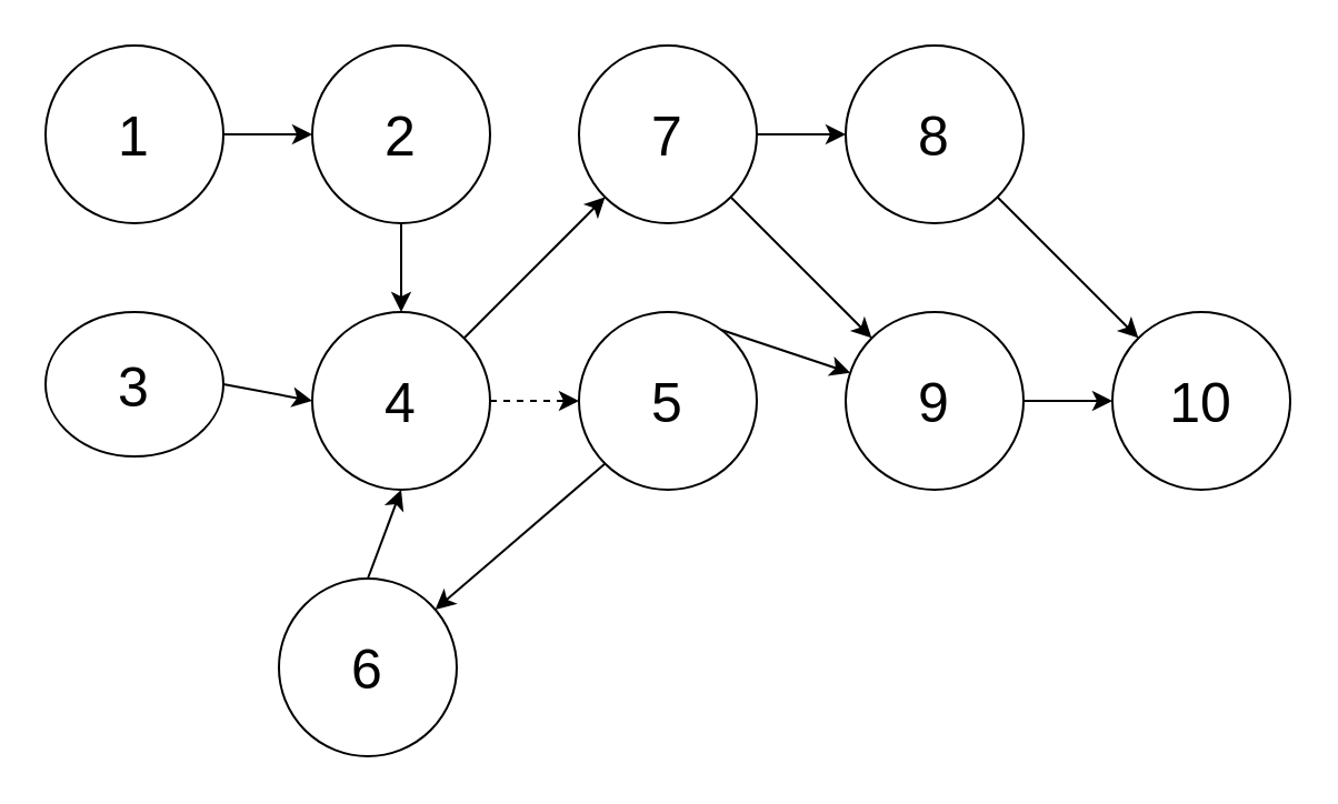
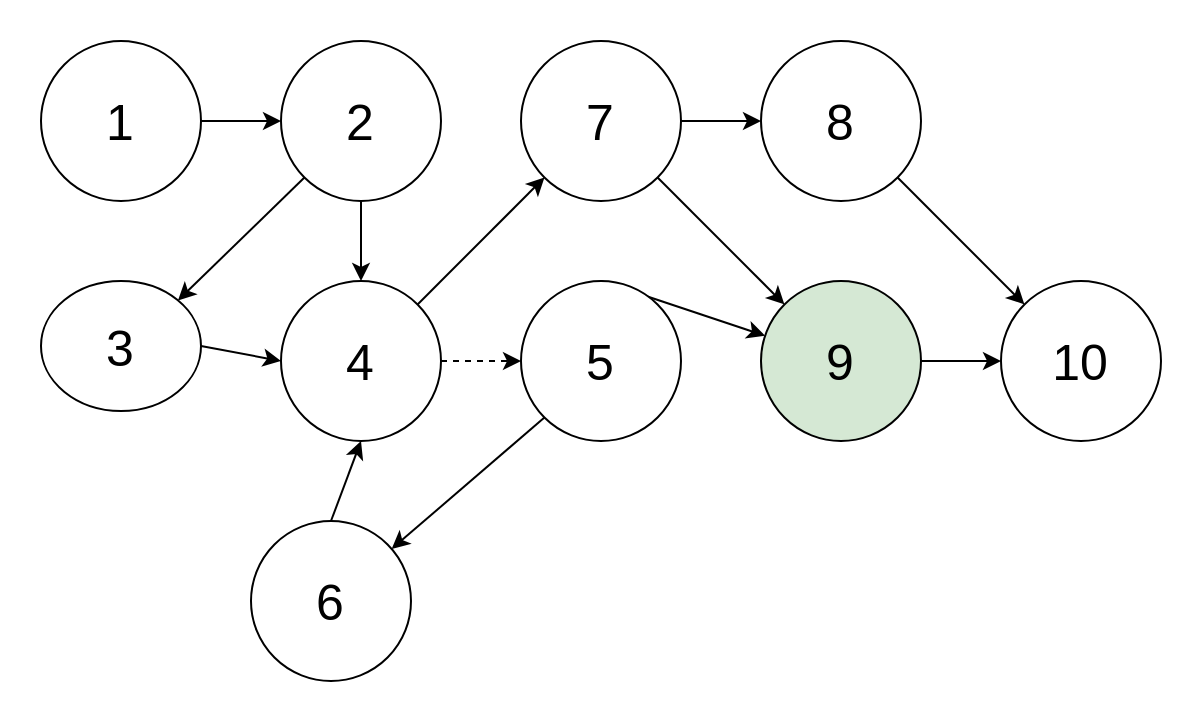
  <mxCell id="0" />
  <mxCell id="1" parent="0" />
  <mxCell id="2" style="edgeStyle=orthogonalEdgeStyle;rounded=0;orthogonalLoop=1;jettySize=auto;html=1;exitX=1;exitY=0.5;exitDx=0;exitDy=0;entryX=0;entryY=0.5;entryDx=0;entryDy=0;fontSize=25;" edge="1" parent="1" source="3" target="6"><mxGeometry relative="1" as="geometry" /></mxCell>
  <mxCell id="3" value="1" style="ellipse;whiteSpace=wrap;html=1;aspect=fixed;fontSize=25;" vertex="1" parent="1"><mxGeometry x="20" y="20" width="80" height="80" as="geometry" /></mxCell>
+ <mxCell id="4" style="rounded=0;orthogonalLoop=1;jettySize=auto;html=1;exitX=0;exitY=1;exitDx=0;exitDy=0;entryX=1;entryY=0;entryDx=0;entryDy=0;fontSize=25;" edge="1" parent="1" source="6" target="8"><mxGeometry relative="1" as="geometry" /></mxCell>
  <mxCell id="5" style="edgeStyle=none;rounded=0;orthogonalLoop=1;jettySize=auto;html=1;exitX=0.5;exitY=1;exitDx=0;exitDy=0;entryX=0.5;entryY=0;entryDx=0;entryDy=0;fontSize=25;" edge="1" parent="1" source="6" target="11"><mxGeometry relative="1" as="geometry" /></mxCell>
  <mxCell id="6" value="2" style="ellipse;whiteSpace=wrap;html=1;aspect=fixed;fontSize=25;" vertex="1" parent="1"><mxGeometry x="140" y="20" width="80" height="80" as="geometry" /></mxCell>
  <mxCell id="7" style="edgeStyle=none;rounded=0;orthogonalLoop=1;jettySize=auto;html=1;exitX=1;exitY=0.5;exitDx=0;exitDy=0;entryX=0;entryY=0.5;entryDx=0;entryDy=0;fontSize=25;" edge="1" parent="1" source="8" target="11"><mxGeometry relative="1" as="geometry" /></mxCell>
  <mxCell id="8" value="3" style="ellipse;whiteSpace=wrap;html=1;aspect=fixed;fontSize=25;" vertex="1" parent="1"><mxGeometry x="20" y="140" width="80" height="65" as="geometry" /></mxCell>
  <mxCell id="9" style="edgeStyle=none;rounded=0;orthogonalLoop=1;jettySize=auto;html=1;exitX=1;exitY=0.5;exitDx=0;exitDy=0;entryX=0;entryY=0.5;entryDx=0;entryDy=0;fontSize=25;dashed=1;" edge="1" parent="1" source="11" target="21"><mxGeometry relative="1" as="geometry" /></mxCell>
  <mxCell id="10" style="edgeStyle=none;rounded=0;orthogonalLoop=1;jettySize=auto;html=1;exitX=1;exitY=0;exitDx=0;exitDy=0;entryX=0;entryY=1;entryDx=0;entryDy=0;fontSize=25;" edge="1" parent="1" source="11" target="14"><mxGeometry relative="1" as="geometry" /></mxCell>
  <mxCell id="11" value="4" style="ellipse;whiteSpace=wrap;html=1;aspect=fixed;fontSize=25;" vertex="1" parent="1"><mxGeometry x="140" y="140" width="80" height="80" as="geometry" /></mxCell>
  <mxCell id="12" style="edgeStyle=none;rounded=0;orthogonalLoop=1;jettySize=auto;html=1;exitX=1;exitY=0.5;exitDx=0;exitDy=0;entryX=0;entryY=0.5;entryDx=0;entryDy=0;fontSize=25;" edge="1" parent="1" source="14" target="18"><mxGeometry relative="1" as="geometry" /></mxCell>
  <mxCell id="13" style="edgeStyle=none;rounded=0;orthogonalLoop=1;jettySize=auto;html=1;exitX=1;exitY=1;exitDx=0;exitDy=0;entryX=0;entryY=0;entryDx=0;entryDy=0;fontSize=25;" edge="1" parent="1" source="14" target="23"><mxGeometry relative="1" as="geometry" /></mxCell>
  <mxCell id="14" value="7" style="ellipse;whiteSpace=wrap;html=1;aspect=fixed;fontSize=25;" vertex="1" parent="1"><mxGeometry x="260" y="20" width="80" height="80" as="geometry" /></mxCell>
  <mxCell id="15" style="edgeStyle=none;rounded=0;orthogonalLoop=1;jettySize=auto;html=1;exitX=0.5;exitY=0;exitDx=0;exitDy=0;entryX=0.5;entryY=1;entryDx=0;entryDy=0;fontSize=25;" edge="1" parent="1" source="16" target="11"><mxGeometry relative="1" as="geometry" /></mxCell>
  <mxCell id="16" value="6" style="ellipse;whiteSpace=wrap;html=1;aspect=fixed;fontSize=25;" vertex="1" parent="1"><mxGeometry x="125" y="260" width="80" height="80" as="geometry" /></mxCell>
  <mxCell id="17" style="edgeStyle=none;rounded=0;orthogonalLoop=1;jettySize=auto;html=1;exitX=1;exitY=1;exitDx=0;exitDy=0;entryX=0;entryY=0;entryDx=0;entryDy=0;fontSize=25;" edge="1" parent="1" source="18" target="24"><mxGeometry relative="1" as="geometry" /></mxCell>
  <mxCell id="18" value="8" style="ellipse;whiteSpace=wrap;html=1;aspect=fixed;fontSize=25;" vertex="1" parent="1"><mxGeometry x="380" y="20" width="80" height="80" as="geometry" /></mxCell>
  <mxCell id="19" style="edgeStyle=none;rounded=0;orthogonalLoop=1;jettySize=auto;html=1;exitX=0;exitY=1;exitDx=0;exitDy=0;fontSize=25;" edge="1" parent="1" source="21" target="16"><mxGeometry relative="1" as="geometry" /></mxCell>
  <mxCell id="20" style="edgeStyle=none;rounded=0;orthogonalLoop=1;jettySize=auto;html=1;exitX=0.5;exitY=0;exitDx=0;exitDy=0;fontSize=25;" edge="1" parent="1" source="21" target="23"><mxGeometry relative="1" as="geometry" /></mxCell>
  <mxCell id="21" value="5" style="ellipse;whiteSpace=wrap;html=1;aspect=fixed;fontSize=25;" vertex="1" parent="1"><mxGeometry x="260" y="140" width="80" height="80" as="geometry" /></mxCell>
  <mxCell id="22" style="edgeStyle=none;rounded=0;orthogonalLoop=1;jettySize=auto;html=1;exitX=1;exitY=0.5;exitDx=0;exitDy=0;entryX=0;entryY=0.5;entryDx=0;entryDy=0;fontSize=25;" edge="1" parent="1" source="23" target="24"><mxGeometry relative="1" as="geometry" /></mxCell>
- <mxCell id="23" value="9" style="ellipse;whiteSpace=wrap;html=1;aspect=fixed;fontSize=25;" vertex="1" parent="1"><mxGeometry x="380" y="140" width="80" height="80" as="geometry" /></mxCell>
+ <mxCell id="23" value="9" style="ellipse;whiteSpace=wrap;html=1;aspect=fixed;fontSize=25;fillColor=#d5e8d4;" vertex="1" parent="1"><mxGeometry x="380" y="140" width="80" height="80" as="geometry" /></mxCell>
  <mxCell id="24" value="10" style="ellipse;whiteSpace=wrap;html=1;aspect=fixed;fontSize=25;" vertex="1" parent="1"><mxGeometry x="500" y="140" width="80" height="80" as="geometry" /></mxCell>
